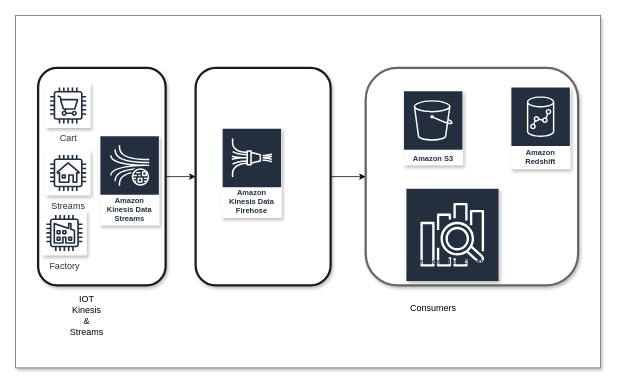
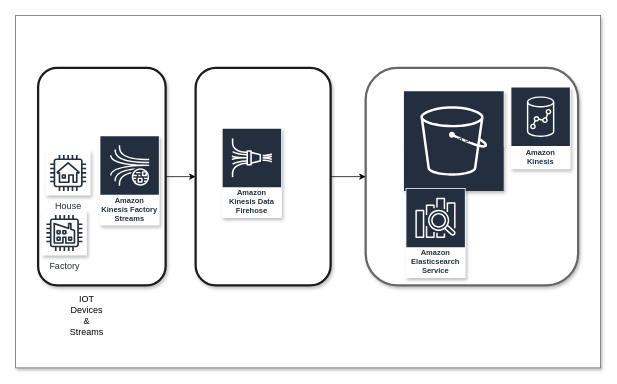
  <mxCell id="0" />
  <mxCell id="1" parent="0" />
  <mxCell id="2" value="" style="rounded=0;whiteSpace=wrap;html=1;shadow=1;strokeColor=#666666;strokeWidth=1;" vertex="1" parent="1"><mxGeometry x="20" y="20" width="780" height="470" as="geometry" /></mxCell>
  <mxCell id="3" style="edgeStyle=orthogonalEdgeStyle;rounded=0;orthogonalLoop=1;jettySize=auto;html=1;exitX=1;exitY=0.5;exitDx=0;exitDy=0;" edge="1" parent="1" source="4" target="7"><mxGeometry relative="1" as="geometry" /></mxCell>
  <mxCell id="4" value="" style="rounded=1;whiteSpace=wrap;html=1;shadow=1;strokeColor=#1A1A1A;strokeWidth=3;" vertex="1" parent="1"><mxGeometry x="50" y="90" width="170" height="290" as="geometry" /></mxCell>
  <mxCell id="5" value="" style="rounded=1;whiteSpace=wrap;html=1;shadow=1;strokeColor=#666666;strokeWidth=3;" vertex="1" parent="1"><mxGeometry x="486.75" y="90" width="283.25" height="290" as="geometry" /></mxCell>
  <mxCell id="6" style="edgeStyle=orthogonalEdgeStyle;rounded=0;orthogonalLoop=1;jettySize=auto;html=1;exitX=1;exitY=0.5;exitDx=0;exitDy=0;entryX=0;entryY=0.5;entryDx=0;entryDy=0;" edge="1" parent="1" source="7" target="5"><mxGeometry relative="1" as="geometry" /></mxCell>
  <mxCell id="7" value="" style="rounded=1;whiteSpace=wrap;html=1;shadow=1;strokeColor=#1A1A1A;strokeWidth=3;" vertex="1" parent="1"><mxGeometry x="260" y="90" width="180" height="290" as="geometry" /></mxCell>
- <mxCell id="8" value="Consumers" style="text;html=1;strokeColor=none;fillColor=none;align=center;verticalAlign=middle;whiteSpace=wrap;rounded=0;shadow=1;" vertex="1" parent="1"><mxGeometry x="556.75" y="400" width="40" height="20" as="geometry" /></mxCell>
- <mxCell id="9" value="IOT Kinesis &amp;amp; Streams" style="text;html=1;strokeColor=none;fillColor=none;align=center;verticalAlign=middle;whiteSpace=wrap;rounded=0;shadow=1;" vertex="1" parent="1"><mxGeometry x="95" y="410" width="40" height="20" as="geometry" /></mxCell>
- <mxCell id="10" value="Cart" style="outlineConnect=0;fontColor=#232F3E;gradientColor=none;strokeColor=#232F3E;fillColor=#ffffff;dashed=0;verticalLabelPosition=bottom;verticalAlign=top;align=center;html=1;fontSize=12;fontStyle=0;aspect=fixed;shape=mxgraph.aws4.resourceIcon;resIcon=mxgraph.aws4.cart;shadow=1;" vertex="1" parent="1"><mxGeometry x="60" y="110" width="60" height="60" as="geometry" /></mxCell>
- <mxCell id="11" value="Streams" style="outlineConnect=0;fontColor=#232F3E;gradientColor=none;strokeColor=#232F3E;fillColor=#ffffff;dashed=0;verticalLabelPosition=bottom;verticalAlign=top;align=center;html=1;fontSize=12;fontStyle=0;aspect=fixed;shape=mxgraph.aws4.resourceIcon;resIcon=mxgraph.aws4.house;shadow=1;" vertex="1" parent="1"><mxGeometry x="60" y="200" width="60" height="60" as="geometry" /></mxCell>
+ <mxCell id="9" value="IOT Devices &amp;amp; Streams" style="text;html=1;strokeColor=none;fillColor=none;align=center;verticalAlign=middle;whiteSpace=wrap;rounded=0;shadow=1;" vertex="1" parent="1"><mxGeometry x="95" y="410" width="40" height="20" as="geometry" /></mxCell>
+ <mxCell id="11" value="House" style="outlineConnect=0;fontColor=#232F3E;gradientColor=none;strokeColor=#232F3E;fillColor=#ffffff;dashed=0;verticalLabelPosition=bottom;verticalAlign=top;align=center;html=1;fontSize=12;fontStyle=0;aspect=fixed;shape=mxgraph.aws4.resourceIcon;resIcon=mxgraph.aws4.house;shadow=1;" vertex="1" parent="1"><mxGeometry x="60" y="200" width="60" height="60" as="geometry" /></mxCell>
  <mxCell id="12" value="Factory" style="outlineConnect=0;fontColor=#232F3E;gradientColor=none;strokeColor=#232F3E;fillColor=#ffffff;dashed=0;verticalLabelPosition=bottom;verticalAlign=top;align=center;html=1;fontSize=12;fontStyle=0;aspect=fixed;shape=mxgraph.aws4.resourceIcon;resIcon=mxgraph.aws4.factory;shadow=1;" vertex="1" parent="1"><mxGeometry x="55" y="280" width="60" height="60" as="geometry" /></mxCell>
- <mxCell id="13" value="Amazon Kinesis Data Streams" style="outlineConnect=0;fontColor=#232F3E;gradientColor=none;strokeColor=#ffffff;fillColor=#232F3E;dashed=0;verticalLabelPosition=middle;verticalAlign=bottom;align=center;html=1;whiteSpace=wrap;fontSize=10;fontStyle=1;spacing=3;shape=mxgraph.aws4.productIcon;prIcon=mxgraph.aws4.kinesis_data_streams;shadow=1;" vertex="1" parent="1"><mxGeometry x="132" y="180" width="80" height="120" as="geometry" /></mxCell>
+ <mxCell id="13" value="Amazon Kinesis Factory Streams" style="outlineConnect=0;fontColor=#232F3E;gradientColor=none;strokeColor=#ffffff;fillColor=#232F3E;dashed=0;verticalLabelPosition=middle;verticalAlign=bottom;align=center;html=1;whiteSpace=wrap;fontSize=10;fontStyle=1;spacing=3;shape=mxgraph.aws4.productIcon;prIcon=mxgraph.aws4.kinesis_data_streams;shadow=1;" vertex="1" parent="1"><mxGeometry x="132" y="180" width="80" height="120" as="geometry" /></mxCell>
  <mxCell id="14" value="Amazon Kinesis Data Firehose" style="outlineConnect=0;fontColor=#232F3E;gradientColor=none;strokeColor=#ffffff;fillColor=#232F3E;dashed=0;verticalLabelPosition=middle;verticalAlign=bottom;align=center;html=1;whiteSpace=wrap;fontSize=10;fontStyle=1;spacing=3;shape=mxgraph.aws4.productIcon;prIcon=mxgraph.aws4.kinesis_data_firehose;shadow=1;" vertex="1" parent="1"><mxGeometry x="295" y="170" width="80" height="120" as="geometry" /></mxCell>
- <mxCell id="15" value="Amazon S3" style="outlineConnect=0;fontColor=#232F3E;gradientColor=none;strokeColor=#ffffff;fillColor=#232F3E;dashed=0;verticalLabelPosition=middle;verticalAlign=bottom;align=center;html=1;whiteSpace=wrap;fontSize=10;fontStyle=1;spacing=3;shape=mxgraph.aws4.productIcon;prIcon=mxgraph.aws4.s3;shadow=1;" vertex="1" parent="1"><mxGeometry x="536.75" y="120" width="80" height="100" as="geometry" /></mxCell>
- <mxCell id="16" value="Amazon Elasticsearch Service" style="outlineConnect=0;fontColor=#232F3E;gradientColor=none;strokeColor=#ffffff;fillColor=#232F3E;dashed=0;verticalLabelPosition=middle;verticalAlign=bottom;align=center;html=1;whiteSpace=wrap;fontSize=10;fontStyle=1;spacing=3;shape=mxgraph.aws4.productIcon;prIcon=mxgraph.aws4.elasticsearch_service;shadow=1;" vertex="1" parent="1"><mxGeometry x="540" y="250" width="125" height="120" as="geometry" /></mxCell>
- <mxCell id="17" value="Amazon Redshift" style="outlineConnect=0;fontColor=#232F3E;gradientColor=none;strokeColor=#ffffff;fillColor=#232F3E;dashed=0;verticalLabelPosition=middle;verticalAlign=bottom;align=center;html=1;whiteSpace=wrap;fontSize=10;fontStyle=1;spacing=3;shape=mxgraph.aws4.productIcon;prIcon=mxgraph.aws4.redshift;shadow=1;" vertex="1" parent="1"><mxGeometry x="680" y="115" width="80" height="110" as="geometry" /></mxCell>
+ <mxCell id="15" value="Amazon S3" style="outlineConnect=0;fontColor=#232F3E;gradientColor=none;strokeColor=#ffffff;fillColor=#232F3E;dashed=0;verticalLabelPosition=middle;verticalAlign=bottom;align=center;html=1;whiteSpace=wrap;fontSize=10;fontStyle=1;spacing=3;shape=mxgraph.aws4.productIcon;prIcon=mxgraph.aws4.s3;shadow=1;" vertex="1" parent="1"><mxGeometry x="536.75" y="120" width="135" height="75" as="geometry" /></mxCell>
+ <mxCell id="16" value="Amazon Elasticsearch Service" style="outlineConnect=0;fontColor=#232F3E;gradientColor=none;strokeColor=#ffffff;fillColor=#232F3E;dashed=0;verticalLabelPosition=middle;verticalAlign=bottom;align=center;html=1;whiteSpace=wrap;fontSize=10;fontStyle=1;spacing=3;shape=mxgraph.aws4.productIcon;prIcon=mxgraph.aws4.elasticsearch_service;shadow=1;" vertex="1" parent="1"><mxGeometry x="540" y="250" width="80" height="120" as="geometry" /></mxCell>
+ <mxCell id="17" value="Amazon Kinesis" style="outlineConnect=0;fontColor=#232F3E;gradientColor=none;strokeColor=#ffffff;fillColor=#232F3E;dashed=0;verticalLabelPosition=middle;verticalAlign=bottom;align=center;html=1;whiteSpace=wrap;fontSize=10;fontStyle=1;spacing=3;shape=mxgraph.aws4.productIcon;prIcon=mxgraph.aws4.redshift;shadow=1;" vertex="1" parent="1"><mxGeometry x="680" y="115" width="80" height="110" as="geometry" /></mxCell>
